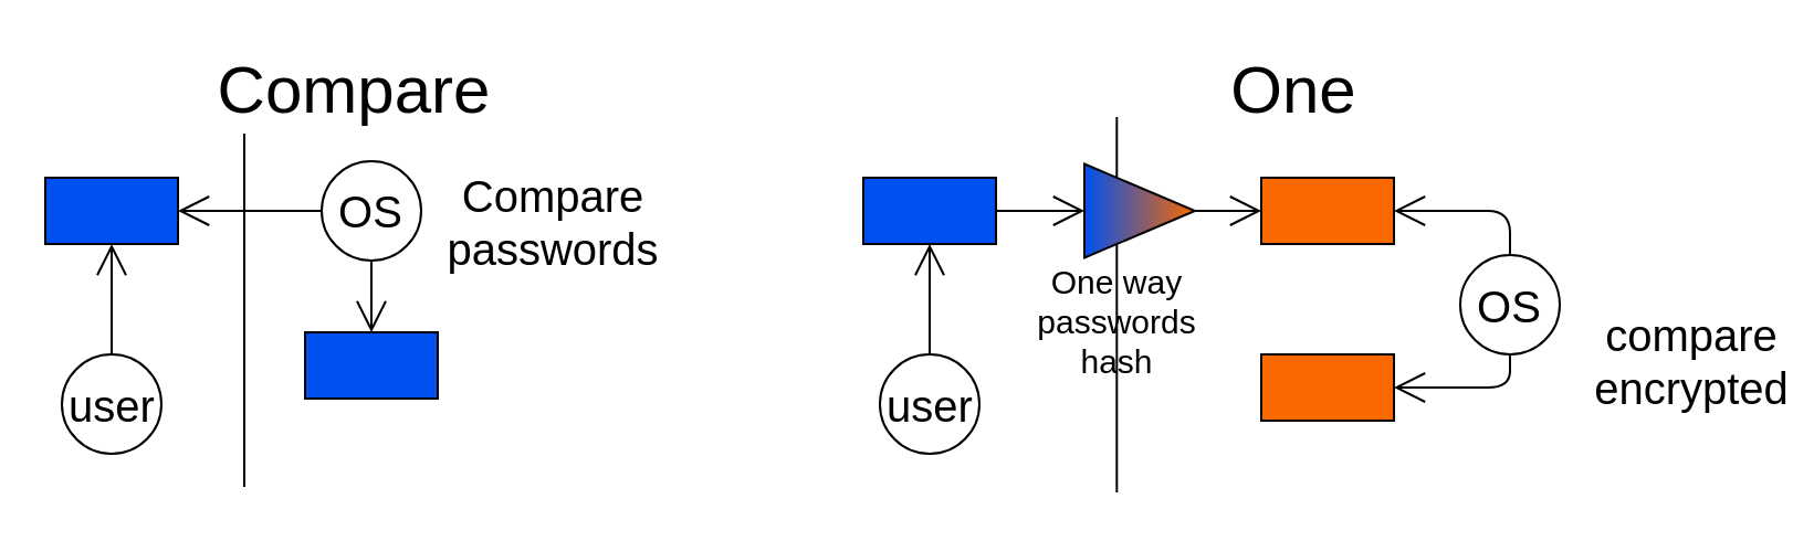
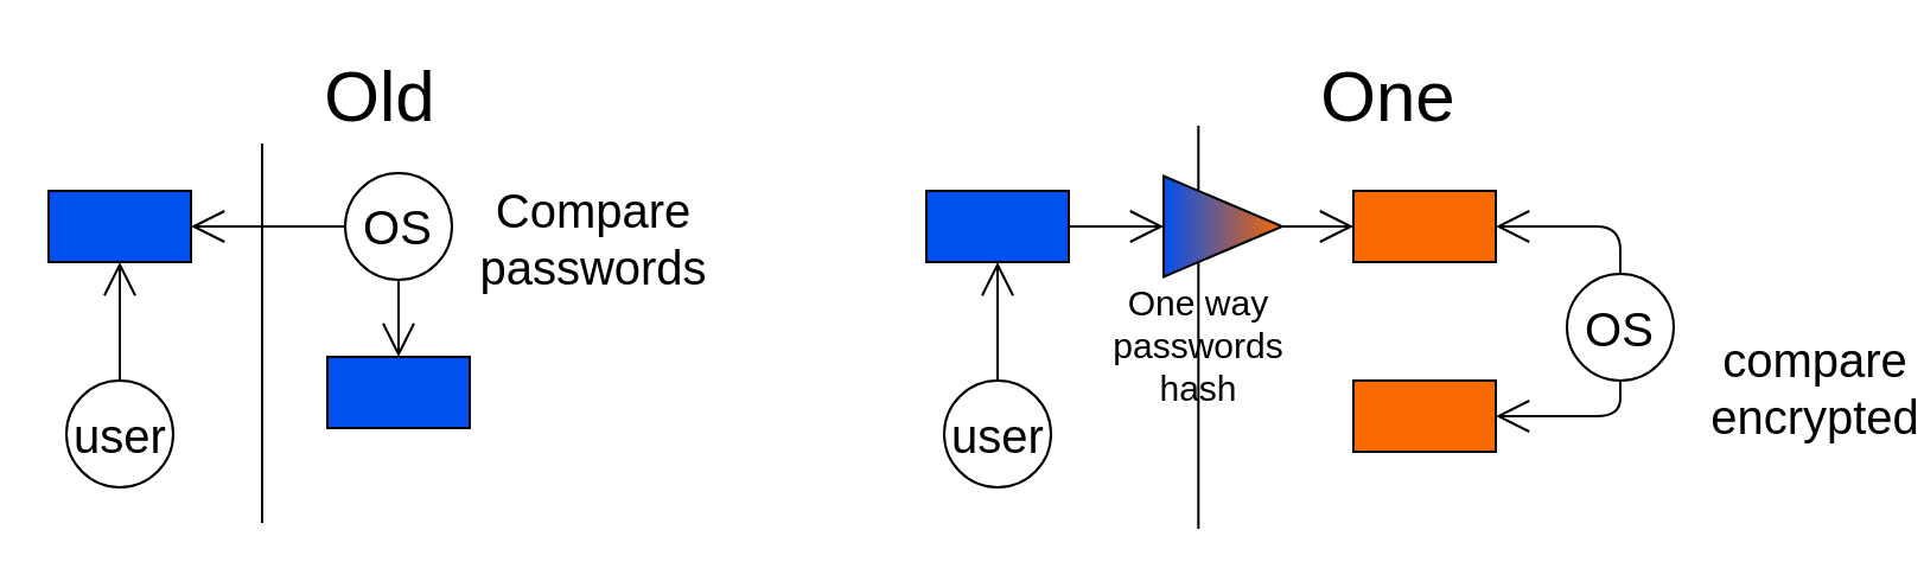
  <mxCell id="0" />
  <mxCell id="1" parent="0" />
- <mxCell id="2" value="Compare" style="text;html=1;strokeColor=none;fillColor=none;align=center;verticalAlign=middle;whiteSpace=wrap;rounded=0;fontSize=30;" vertex="1" parent="1"><mxGeometry x="20" y="20" width="280" height="40" as="geometry" /></mxCell>
+ <mxCell id="2" value="Old" style="text;html=1;strokeColor=none;fillColor=none;align=center;verticalAlign=middle;whiteSpace=wrap;rounded=0;fontSize=30;" vertex="1" parent="1"><mxGeometry x="20" y="20" width="280" height="40" as="geometry" /></mxCell>
  <mxCell id="3" value="One" style="text;html=1;strokeColor=none;fillColor=none;align=center;verticalAlign=middle;whiteSpace=wrap;rounded=0;fontSize=30;" vertex="1" parent="1"><mxGeometry x="390" y="20" width="390" height="40" as="geometry" /></mxCell>
  <mxCell id="4" value="" style="rounded=0;whiteSpace=wrap;html=1;fontSize=30;fillColor=#0050ef;fontColor=#ffffff;strokeColor=#000000;" vertex="1" parent="1"><mxGeometry x="20" y="80" width="60" height="30" as="geometry" /></mxCell>
  <mxCell id="5" value="" style="endArrow=none;html=1;fontSize=30;strokeColor=#000000;" edge="1" parent="1"><mxGeometry width="50" height="50" relative="1" as="geometry"><mxPoint x="110" y="220" as="sourcePoint" /><mxPoint x="110" y="60" as="targetPoint" /></mxGeometry></mxCell>
  <mxCell id="6" style="edgeStyle=orthogonalEdgeStyle;html=1;exitX=1;exitY=0.5;exitDx=0;exitDy=0;entryX=0;entryY=0.5;entryDx=0;entryDy=0;fontSize=15;endArrow=open;endFill=0;endSize=12;strokeColor=#000000;" edge="1" parent="1" source="7" target="25"><mxGeometry relative="1" as="geometry" /></mxCell>
  <mxCell id="7" value="" style="rounded=0;whiteSpace=wrap;html=1;fontSize=30;fillColor=#0050ef;fontColor=#ffffff;strokeColor=#000000;" vertex="1" parent="1"><mxGeometry x="390" y="80" width="60" height="30" as="geometry" /></mxCell>
  <mxCell id="8" value="" style="rounded=0;whiteSpace=wrap;html=1;fontSize=30;fillColor=#fa6800;fontColor=#000000;strokeColor=#000000;" vertex="1" parent="1"><mxGeometry x="570" y="80" width="60" height="30" as="geometry" /></mxCell>
  <mxCell id="9" value="" style="rounded=0;whiteSpace=wrap;html=1;fontSize=30;fillColor=#fa6800;fontColor=#000000;strokeColor=#000000;" vertex="1" parent="1"><mxGeometry x="570" y="160" width="60" height="30" as="geometry" /></mxCell>
  <mxCell id="10" value="" style="rounded=0;whiteSpace=wrap;html=1;fontSize=30;fillColor=#0050ef;fontColor=#ffffff;strokeColor=#000000;" vertex="1" parent="1"><mxGeometry x="137.5" y="150" width="60" height="30" as="geometry" /></mxCell>
  <mxCell id="11" value="" style="endArrow=none;html=1;fontSize=30;strokeColor=#000000;" edge="1" parent="1"><mxGeometry width="50" height="50" relative="1" as="geometry"><mxPoint x="504.66" y="222.5" as="sourcePoint" /><mxPoint x="504.66" y="52.5" as="targetPoint" /></mxGeometry></mxCell>
  <mxCell id="12" style="edgeStyle=none;html=1;exitX=0;exitY=0.5;exitDx=0;exitDy=0;entryX=1;entryY=0.5;entryDx=0;entryDy=0;fontSize=30;endArrow=open;endFill=0;endSize=12;strokeColor=#000000;" edge="1" parent="1" source="14" target="4"><mxGeometry relative="1" as="geometry" /></mxCell>
  <mxCell id="13" style="edgeStyle=none;html=1;exitX=0.5;exitY=1;exitDx=0;exitDy=0;entryX=0.5;entryY=0;entryDx=0;entryDy=0;fontSize=30;endArrow=open;endFill=0;endSize=12;strokeColor=#000000;" edge="1" parent="1" source="14" target="10"><mxGeometry relative="1" as="geometry" /></mxCell>
  <mxCell id="14" value="OS" style="ellipse;whiteSpace=wrap;html=1;aspect=fixed;fontSize=20;strokeColor=#000000;" vertex="1" parent="1"><mxGeometry x="145" y="72.5" width="45" height="45" as="geometry" /></mxCell>
  <mxCell id="15" style="edgeStyle=orthogonalEdgeStyle;html=1;exitX=0.5;exitY=0;exitDx=0;exitDy=0;entryX=1;entryY=0.5;entryDx=0;entryDy=0;fontSize=30;endArrow=open;endFill=0;endSize=12;strokeColor=#000000;" edge="1" parent="1" source="17" target="8"><mxGeometry relative="1" as="geometry" /></mxCell>
  <mxCell id="16" style="edgeStyle=orthogonalEdgeStyle;html=1;exitX=0.5;exitY=1;exitDx=0;exitDy=0;entryX=1;entryY=0.5;entryDx=0;entryDy=0;fontSize=30;endArrow=open;endFill=0;endSize=12;strokeColor=#000000;" edge="1" parent="1" source="17" target="9"><mxGeometry relative="1" as="geometry" /></mxCell>
  <mxCell id="17" value="OS" style="ellipse;whiteSpace=wrap;html=1;aspect=fixed;fontSize=20;strokeColor=#000000;" vertex="1" parent="1"><mxGeometry x="660" y="115" width="45" height="45" as="geometry" /></mxCell>
  <mxCell id="18" value="compare encrypted" style="text;html=1;strokeColor=none;fillColor=none;align=center;verticalAlign=middle;whiteSpace=wrap;rounded=0;fontSize=20;" vertex="1" parent="1"><mxGeometry x="745" y="152.5" width="40" height="20" as="geometry" /></mxCell>
  <mxCell id="19" value="Compare&lt;br&gt;passwords" style="text;html=1;strokeColor=none;fillColor=none;align=center;verticalAlign=middle;whiteSpace=wrap;rounded=0;fontSize=20;" vertex="1" parent="1"><mxGeometry x="230" y="90" width="40" height="20" as="geometry" /></mxCell>
  <mxCell id="20" style="edgeStyle=orthogonalEdgeStyle;html=1;exitX=0.5;exitY=0;exitDx=0;exitDy=0;entryX=0.5;entryY=1;entryDx=0;entryDy=0;fontSize=20;endArrow=open;endFill=0;endSize=12;strokeColor=#000000;" edge="1" parent="1" source="21" target="7"><mxGeometry relative="1" as="geometry" /></mxCell>
  <mxCell id="21" value="user" style="ellipse;whiteSpace=wrap;html=1;aspect=fixed;fontSize=20;strokeColor=#000000;" vertex="1" parent="1"><mxGeometry x="397.5" y="160" width="45" height="45" as="geometry" /></mxCell>
  <mxCell id="22" style="edgeStyle=orthogonalEdgeStyle;html=1;exitX=0.5;exitY=0;exitDx=0;exitDy=0;entryX=0.5;entryY=1;entryDx=0;entryDy=0;fontSize=20;endArrow=open;endFill=0;endSize=12;strokeColor=#000000;" edge="1" parent="1" source="23" target="4"><mxGeometry relative="1" as="geometry" /></mxCell>
  <mxCell id="23" value="user" style="ellipse;whiteSpace=wrap;html=1;aspect=fixed;fontSize=20;strokeColor=#000000;" vertex="1" parent="1"><mxGeometry x="27.5" y="160" width="45" height="45" as="geometry" /></mxCell>
  <mxCell id="24" style="edgeStyle=orthogonalEdgeStyle;html=1;exitX=1;exitY=0.5;exitDx=0;exitDy=0;entryX=0;entryY=0.5;entryDx=0;entryDy=0;fontSize=15;endArrow=open;endFill=0;endSize=12;strokeColor=#000000;" edge="1" parent="1" source="25" target="8"><mxGeometry relative="1" as="geometry" /></mxCell>
  <mxCell id="25" value="" style="triangle;whiteSpace=wrap;html=1;fontSize=20;strokeColor=#000000;gradientDirection=east;fillColor=#0050EF;gradientColor=#FA6800;" vertex="1" parent="1"><mxGeometry x="490" y="73.75" width="50" height="42.5" as="geometry" /></mxCell>
  <mxCell id="26" value="One way passwords hash" style="text;html=1;strokeColor=none;fillColor=none;align=center;verticalAlign=middle;whiteSpace=wrap;rounded=0;fontSize=15;" vertex="1" parent="1"><mxGeometry x="460" y="127.5" width="90" height="35" as="geometry" /></mxCell>
